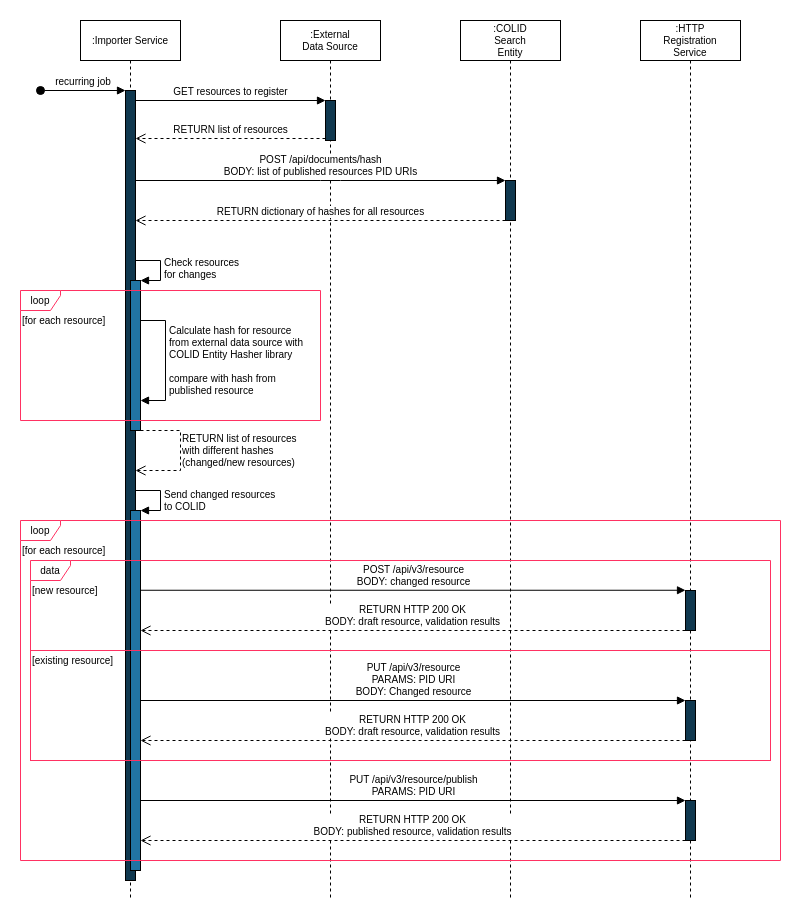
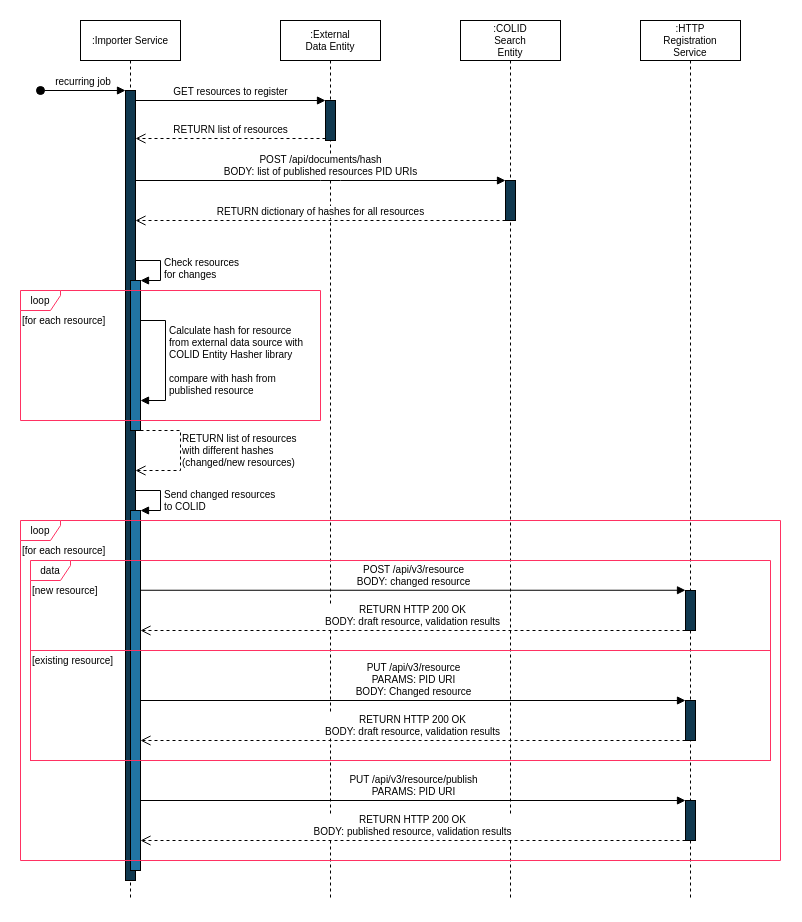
  <mxCell id="0" />
  <mxCell id="1" parent="0" />
  <mxCell id="2" value=":Importer Service" style="shape=umlLifeline;perimeter=lifelinePerimeter;container=1;collapsible=0;recursiveResize=0;rounded=0;shadow=0;strokeWidth=1;fontSize=10;" parent="1" vertex="1"><mxGeometry x="80" y="20" width="100" height="880" as="geometry" /></mxCell>
  <mxCell id="3" value="" style="points=[];perimeter=orthogonalPerimeter;rounded=0;shadow=0;strokeWidth=1;fontSize=10;fillColor=#10384f;" parent="2" vertex="1"><mxGeometry x="45" y="70" width="10" height="790" as="geometry" /></mxCell>
  <mxCell id="4" value="recurring job" style="verticalAlign=bottom;startArrow=oval;endArrow=block;startSize=8;shadow=0;strokeWidth=1;fontSize=10;" parent="2" target="3" edge="1"><mxGeometry relative="1" as="geometry"><mxPoint x="-40" y="70" as="sourcePoint" /></mxGeometry></mxCell>
  <mxCell id="5" value="" style="html=1;points=[];perimeter=orthogonalPerimeter;fontSize=10;fillColor=#2174A3;" parent="2" vertex="1"><mxGeometry x="50" y="260" width="10" height="150" as="geometry" /></mxCell>
  <mxCell id="6" value="Check resources&lt;br style=&quot;font-size: 10px;&quot;&gt;for changes" style="edgeStyle=orthogonalEdgeStyle;html=1;align=left;spacingLeft=2;endArrow=block;rounded=0;entryX=1;entryY=0;fontSize=10;" parent="2" target="5" edge="1"><mxGeometry relative="1" as="geometry"><mxPoint x="55" y="240" as="sourcePoint" /><Array as="points"><mxPoint x="80" y="240" /></Array></mxGeometry></mxCell>
  <mxCell id="7" value="RETURN list of resources&lt;br style=&quot;font-size: 10px;&quot;&gt;with&amp;nbsp;different hashes&lt;br style=&quot;font-size: 10px;&quot;&gt;(changed/new resources)" style="html=1;verticalAlign=middle;endArrow=open;dashed=1;endSize=8;fontSize=10;rounded=0;align=left;" parent="2" edge="1"><mxGeometry x="-0.04" relative="1" as="geometry"><mxPoint x="55" y="450" as="targetPoint" /><mxPoint x="60" y="410" as="sourcePoint" /><Array as="points"><mxPoint x="100" y="410" /><mxPoint x="100" y="450" /><mxPoint x="80" y="450" /></Array><mxPoint as="offset" /></mxGeometry></mxCell>
  <mxCell id="8" value="" style="html=1;points=[];perimeter=orthogonalPerimeter;fontSize=10;fillColor=#2174A3;" parent="2" vertex="1"><mxGeometry x="50" y="490" width="10" height="360" as="geometry" /></mxCell>
  <mxCell id="9" value="Send changed resources&lt;br&gt;to COLID" style="edgeStyle=orthogonalEdgeStyle;html=1;align=left;spacingLeft=2;endArrow=block;rounded=0;entryX=1;entryY=0;fontSize=10;" parent="2" target="8" edge="1"><mxGeometry x="0.077" relative="1" as="geometry"><mxPoint x="55" y="470" as="sourcePoint" /><Array as="points"><mxPoint x="80" y="470" /></Array><mxPoint as="offset" /></mxGeometry></mxCell>
  <mxCell id="10" value=":COLID &#10;Search&#10;Entity" style="shape=umlLifeline;perimeter=lifelinePerimeter;container=1;collapsible=0;recursiveResize=0;rounded=0;shadow=0;strokeWidth=1;fontSize=10;" parent="1" vertex="1"><mxGeometry x="460" y="20" width="100" height="880" as="geometry" /></mxCell>
  <mxCell id="11" value="" style="points=[];perimeter=orthogonalPerimeter;rounded=0;shadow=0;strokeWidth=1;fontSize=10;fillColor=#10384F;" parent="10" vertex="1"><mxGeometry x="45" y="160" width="10" height="40" as="geometry" /></mxCell>
  <mxCell id="12" value=":HTTP&#10;Registration&#10;Service" style="shape=umlLifeline;perimeter=lifelinePerimeter;container=1;collapsible=0;recursiveResize=0;rounded=0;shadow=0;strokeWidth=1;fontSize=10;" parent="1" vertex="1"><mxGeometry x="640" y="20" width="100" height="880" as="geometry" /></mxCell>
  <mxCell id="13" value="" style="points=[];perimeter=orthogonalPerimeter;rounded=0;shadow=0;strokeWidth=1;fontSize=10;fillColor=#10384F;" parent="12" vertex="1"><mxGeometry x="45" y="570" width="10" height="40" as="geometry" /></mxCell>
  <mxCell id="14" value="" style="points=[];perimeter=orthogonalPerimeter;rounded=0;shadow=0;strokeWidth=1;fontSize=10;fillColor=#10384F;" parent="12" vertex="1"><mxGeometry x="45" y="680" width="10" height="40" as="geometry" /></mxCell>
- <mxCell id="15" value=":External&#10;Data Source" style="shape=umlLifeline;perimeter=lifelinePerimeter;container=1;collapsible=0;recursiveResize=0;rounded=0;shadow=0;strokeWidth=1;fontSize=10;" parent="1" vertex="1"><mxGeometry x="280" y="20" width="100" height="880" as="geometry" /></mxCell>
+ <mxCell id="15" value=":External&#10;Data Entity" style="shape=umlLifeline;perimeter=lifelinePerimeter;container=1;collapsible=0;recursiveResize=0;rounded=0;shadow=0;strokeWidth=1;fontSize=10;" parent="1" vertex="1"><mxGeometry x="280" y="20" width="100" height="880" as="geometry" /></mxCell>
  <mxCell id="16" value="" style="html=1;points=[];perimeter=orthogonalPerimeter;fontSize=10;fillColor=#10384F;" parent="15" vertex="1"><mxGeometry x="45" y="80" width="10" height="40" as="geometry" /></mxCell>
  <mxCell id="17" value="GET resources to register" style="html=1;verticalAlign=bottom;endArrow=block;entryX=0;entryY=0;fontSize=10;" parent="1" source="3" target="16" edge="1"><mxGeometry relative="1" as="geometry"><mxPoint x="180" y="100" as="sourcePoint" /></mxGeometry></mxCell>
  <mxCell id="18" value="RETURN list of resources" style="html=1;verticalAlign=bottom;endArrow=open;dashed=1;endSize=8;exitX=0;exitY=0.95;fontSize=10;" parent="1" source="16" target="3" edge="1"><mxGeometry relative="1" as="geometry"><mxPoint x="255" y="176" as="targetPoint" /></mxGeometry></mxCell>
  <mxCell id="19" value="POST /api/documents/hash&lt;br style=&quot;font-size: 10px&quot;&gt;BODY: list of published resources PID URIs" style="html=1;verticalAlign=bottom;endArrow=block;fontSize=10;" parent="1" source="3" target="11" edge="1"><mxGeometry relative="1" as="geometry"><mxPoint x="155" y="180" as="sourcePoint" /><mxPoint x="500" y="170" as="targetPoint" /><Array as="points"><mxPoint x="330" y="180" /></Array></mxGeometry></mxCell>
  <mxCell id="20" value="RETURN dictionary of hashes for all resources" style="html=1;verticalAlign=bottom;endArrow=open;dashed=1;endSize=8;fontSize=10;" parent="1" target="3" edge="1"><mxGeometry relative="1" as="geometry"><mxPoint x="190" y="220" as="targetPoint" /><mxPoint x="505" y="220" as="sourcePoint" /></mxGeometry></mxCell>
  <mxCell id="21" value="Calculate hash for resource&lt;br style=&quot;font-size: 10px;&quot;&gt;from external data source with&lt;br style=&quot;font-size: 10px;&quot;&gt;COLID Entity Hasher library&lt;br style=&quot;font-size: 10px;&quot;&gt;&lt;br style=&quot;font-size: 10px;&quot;&gt;compare with hash from&lt;br style=&quot;font-size: 10px;&quot;&gt;published resource" style="edgeStyle=orthogonalEdgeStyle;html=1;align=left;spacingLeft=2;endArrow=block;rounded=0;fontSize=10;" parent="1" edge="1"><mxGeometry relative="1" as="geometry"><mxPoint x="140" y="320" as="sourcePoint" /><Array as="points"><mxPoint x="165" y="320" /><mxPoint x="165" y="400" /></Array><mxPoint x="140" y="400" as="targetPoint" /><mxPoint as="offset" /></mxGeometry></mxCell>
  <mxCell id="22" value="[for each resource]" style="text;html=1;align=left;verticalAlign=middle;resizable=0;points=[];autosize=1;fontSize=10;" parent="1" vertex="1"><mxGeometry x="20" y="310" width="100" height="20" as="geometry" /></mxCell>
  <mxCell id="23" value="[for each resource]" style="text;html=1;align=left;verticalAlign=middle;resizable=0;points=[];autosize=1;fontSize=10;" parent="1" vertex="1"><mxGeometry x="20" y="540" width="100" height="20" as="geometry" /></mxCell>
  <mxCell id="24" value="POST /api/v3/resource&lt;br style=&quot;font-size: 10px&quot;&gt;BODY: changed resource" style="html=1;verticalAlign=bottom;endArrow=block;fontSize=10;align=center;" parent="1" edge="1"><mxGeometry width="80" relative="1" as="geometry"><mxPoint x="140" y="589.76" as="sourcePoint" /><mxPoint x="685" y="589.76" as="targetPoint" /></mxGeometry></mxCell>
  <mxCell id="25" value="[new resource]" style="text;html=1;align=left;verticalAlign=middle;resizable=0;points=[];autosize=1;fontSize=10;" parent="1" vertex="1"><mxGeometry x="30" y="580" width="80" height="20" as="geometry" /></mxCell>
  <mxCell id="26" value="[existing resource]" style="text;html=1;align=left;verticalAlign=middle;resizable=0;points=[];autosize=1;fontSize=10;" parent="1" vertex="1"><mxGeometry x="30" y="650" width="100" height="20" as="geometry" /></mxCell>
  <mxCell id="27" value="PUT /api/v3/resource&lt;br style=&quot;font-size: 10px&quot;&gt;PARAMS: PID URI&lt;br style=&quot;font-size: 10px&quot;&gt;BODY: Changed resource" style="html=1;verticalAlign=bottom;endArrow=block;fontSize=10;align=center;" parent="1" source="8" target="14" edge="1"><mxGeometry width="80" relative="1" as="geometry"><mxPoint x="140" y="700" as="sourcePoint" /><mxPoint x="685" y="700" as="targetPoint" /></mxGeometry></mxCell>
  <mxCell id="28" value="RETURN HTTP 200 OK&lt;br&gt;BODY: draft resource, validation results" style="html=1;verticalAlign=bottom;endArrow=open;dashed=1;endSize=8;fontSize=10;" parent="1" edge="1"><mxGeometry relative="1" as="geometry"><mxPoint x="140" y="630" as="targetPoint" /><mxPoint x="685" y="630" as="sourcePoint" /></mxGeometry></mxCell>
  <mxCell id="29" value="RETURN HTTP 200 OK&lt;br&gt;BODY: draft resource, validation results" style="html=1;verticalAlign=bottom;endArrow=open;dashed=1;endSize=8;fontSize=10;" parent="1" edge="1"><mxGeometry relative="1" as="geometry"><mxPoint x="140" y="740" as="targetPoint" /><mxPoint x="685" y="740" as="sourcePoint" /></mxGeometry></mxCell>
  <mxCell id="30" value="" style="points=[];perimeter=orthogonalPerimeter;rounded=0;shadow=0;strokeWidth=1;fontSize=10;fillColor=#10384F;" parent="1" vertex="1"><mxGeometry x="685" y="800" width="10" height="40" as="geometry" /></mxCell>
  <mxCell id="31" value="PUT /api/v3/resource/publish&lt;br style=&quot;font-size: 10px&quot;&gt;PARAMS: PID URI" style="html=1;verticalAlign=bottom;endArrow=block;fontSize=10;align=center;" parent="1" target="30" edge="1"><mxGeometry width="80" relative="1" as="geometry"><mxPoint x="140" y="800" as="sourcePoint" /><mxPoint x="685" y="800" as="targetPoint" /></mxGeometry></mxCell>
  <mxCell id="32" value="RETURN HTTP 200 OK&lt;br&gt;BODY: published resource, validation results" style="html=1;verticalAlign=bottom;endArrow=open;dashed=1;endSize=8;fontSize=10;" parent="1" edge="1"><mxGeometry relative="1" as="geometry"><mxPoint x="140" y="840" as="targetPoint" /><mxPoint x="685" y="840" as="sourcePoint" /></mxGeometry></mxCell>
  <mxCell id="33" value="loop" style="shape=umlFrame;whiteSpace=wrap;html=1;fontSize=10;width=40;height=20;strokeColor=#ff3162;" parent="1" vertex="1"><mxGeometry x="20" y="290" width="300" height="130" as="geometry" /></mxCell>
  <mxCell id="34" value="loop" style="shape=umlFrame;whiteSpace=wrap;html=1;fontSize=10;width=40;height=20;strokeColor=#ff3162;" parent="1" vertex="1"><mxGeometry x="20" y="520" width="760" height="340" as="geometry" /></mxCell>
  <mxCell id="35" value="data" style="shape=umlFrame;whiteSpace=wrap;html=1;fontSize=10;width=40;height=20;strokeColor=#ff3162;" parent="1" vertex="1"><mxGeometry x="30" y="560" width="740" height="90" as="geometry" /></mxCell>
  <mxCell id="36" value="" style="rounded=0;whiteSpace=wrap;html=1;fontSize=10;align=left;fillColor=none;strokeColor=#ff3162;" parent="1" vertex="1"><mxGeometry x="30" y="650" width="740" height="110" as="geometry" /></mxCell>
